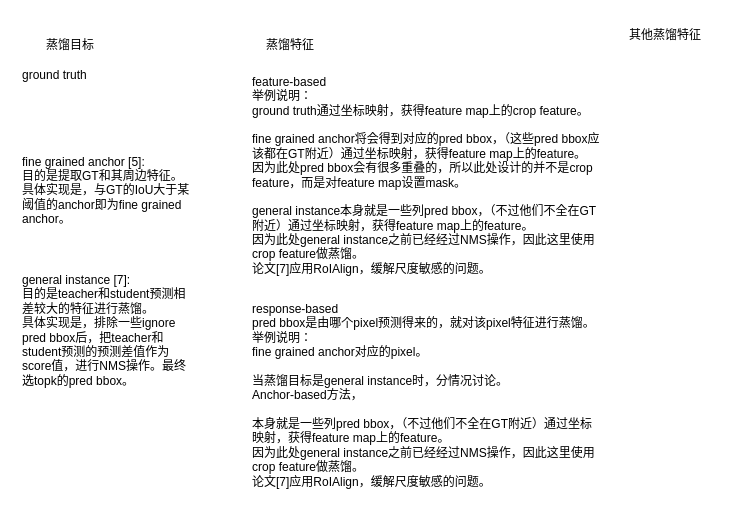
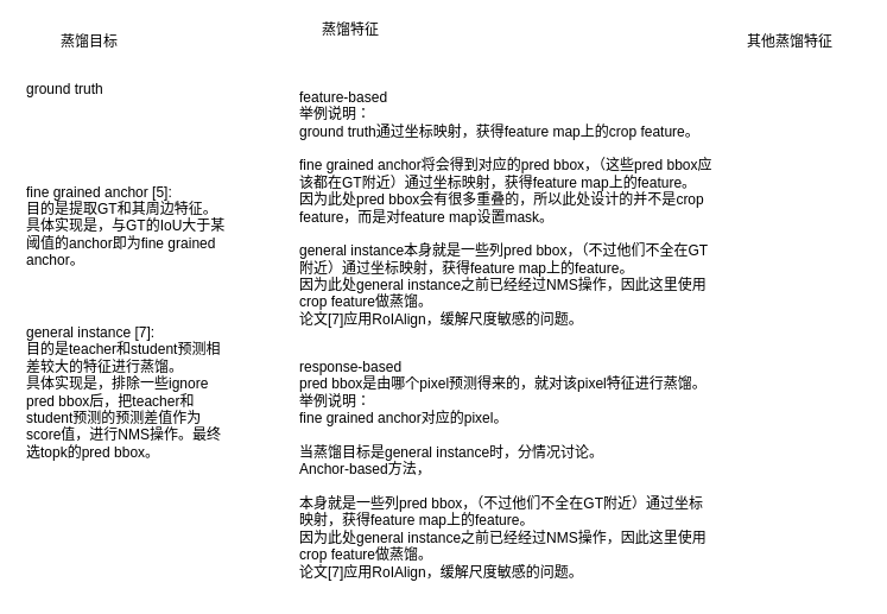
  <mxCell id="0" />
  <mxCell id="1" parent="0" />
- <mxCell id="2" value="蒸馏目标" style="text;html=1;strokeColor=none;fillColor=none;align=center;verticalAlign=middle;whiteSpace=wrap;rounded=0;" vertex="1" parent="1"><mxGeometry x="20" y="35" width="100" height="20" as="geometry" /></mxCell>
- <mxCell id="3" value="蒸馏特征" style="text;html=1;strokeColor=none;fillColor=none;align=center;verticalAlign=middle;whiteSpace=wrap;rounded=0;" vertex="1" parent="1"><mxGeometry x="240" y="35" width="100" height="20" as="geometry" /></mxCell>
+ <mxCell id="2" value="蒸馏目标" style="text;html=1;strokeColor=none;fillColor=none;align=center;verticalAlign=middle;whiteSpace=wrap;rounded=0;" vertex="1" parent="1"><mxGeometry x="25" y="25" width="100" height="20" as="geometry" /></mxCell>
+ <mxCell id="3" value="蒸馏特征" style="text;html=1;strokeColor=none;fillColor=none;align=center;verticalAlign=middle;whiteSpace=wrap;rounded=0;" vertex="1" parent="1"><mxGeometry x="245" y="15" width="100" height="20" as="geometry" /></mxCell>
  <mxCell id="4" value="其他蒸馏特征" style="text;html=1;strokeColor=none;fillColor=none;align=center;verticalAlign=middle;whiteSpace=wrap;rounded=0;" vertex="1" parent="1"><mxGeometry x="605" y="20" width="120" height="30" as="geometry" /></mxCell>
  <mxCell id="5" value="ground truth" style="text;html=1;strokeColor=none;fillColor=none;align=left;verticalAlign=middle;whiteSpace=wrap;rounded=0;" vertex="1" parent="1"><mxGeometry x="20" y="65" width="100" height="20" as="geometry" /></mxCell>
  <mxCell id="6" value="feature-based&lt;br&gt;举例说明：&lt;br&gt;ground truth通过坐标映射，获得feature map上的crop feature。&lt;br&gt;&lt;br&gt;fine grained anchor将会得到对应的pred bbox，（这些pred bbox应该都在GT附近）通过坐标映射，获得feature map上的feature。&lt;br&gt;因为此处pred bbox会有很多重叠的，所以此处设计的并不是crop feature，而是对feature map设置mask。&lt;br&gt;&lt;br&gt;general instance本身就是一些列pred bbox，（不过他们不全在GT附近）通过坐标映射，获得feature map上的feature。&lt;br&gt;因为此处general instance之前已经经过NMS操作，因此这里使用crop feature做蒸馏。&lt;br&gt;论文[7]应用RoIAlign，缓解尺度敏感的问题。" style="text;html=1;strokeColor=none;fillColor=none;align=left;verticalAlign=middle;whiteSpace=wrap;rounded=0;" vertex="1" parent="1"><mxGeometry x="250" y="75" width="350" height="200" as="geometry" /></mxCell>
  <mxCell id="7" value="fine grained anchor [5]:&lt;br&gt;目的是提取GT和其周边特征。具体实现是，与GT的IoU大于某阈值的anchor即为fine grained anchor。" style="text;html=1;strokeColor=none;fillColor=none;align=left;verticalAlign=middle;whiteSpace=wrap;rounded=0;" vertex="1" parent="1"><mxGeometry x="20" y="135" width="170" height="110" as="geometry" /></mxCell>
  <mxCell id="8" value="general instance [7]:&lt;br&gt;目的是teacher和student预测相差较大的特征进行蒸馏。&lt;br&gt;具体实现是，排除一些ignore pred bbox后，把teacher和student预测的预测差值作为score值，进行NMS操作。最终选topk的pred bbox。" style="text;html=1;strokeColor=none;fillColor=none;align=left;verticalAlign=middle;whiteSpace=wrap;rounded=0;" vertex="1" parent="1"><mxGeometry x="20" y="275" width="170" height="110" as="geometry" /></mxCell>
  <mxCell id="9" value="response-based&lt;br&gt;pred bbox是由哪个pixel预测得来的，就对该pixel特征进行蒸馏。&lt;br&gt;举例说明：&lt;br&gt;fine grained anchor对应的pixel。&lt;br&gt;&lt;br&gt;当蒸馏目标是general instance时，分情况讨论。&lt;br&gt;Anchor-based方法，&lt;br&gt;&lt;br&gt;本身就是一些列pred bbox，（不过他们不全在GT附近）通过坐标映射，获得feature map上的feature。&lt;br&gt;因为此处general instance之前已经经过NMS操作，因此这里使用crop feature做蒸馏。&lt;br&gt;论文[7]应用RoIAlign，缓解尺度敏感的问题。" style="text;html=1;strokeColor=none;fillColor=none;align=left;verticalAlign=middle;whiteSpace=wrap;rounded=0;" vertex="1" parent="1"><mxGeometry x="250" y="295" width="350" height="200" as="geometry" /></mxCell>
